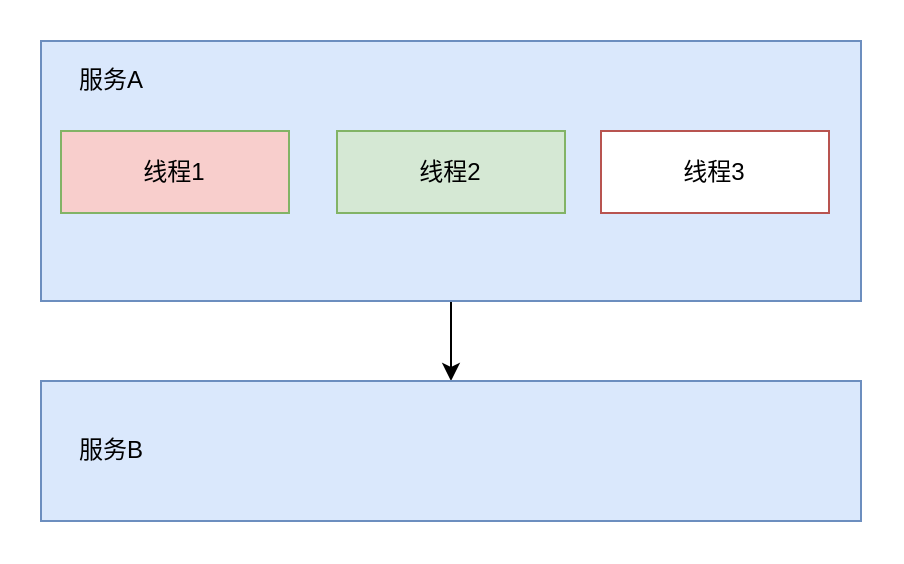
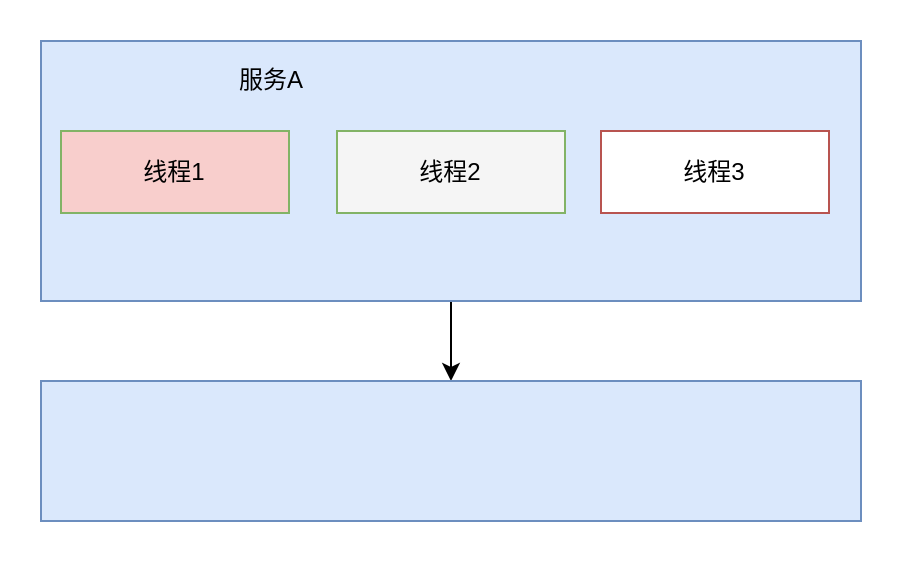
  <mxCell id="0" />
  <mxCell id="1" parent="0" />
  <mxCell id="2" style="edgeStyle=orthogonalEdgeStyle;rounded=0;orthogonalLoop=1;jettySize=auto;html=1;" edge="1" parent="1" source="3" target="8"><mxGeometry relative="1" as="geometry" /></mxCell>
  <mxCell id="3" value="" style="rounded=0;whiteSpace=wrap;html=1;fillColor=#dae8fc;strokeColor=#6c8ebf;" vertex="1" parent="1"><mxGeometry x="20" y="20" width="410" height="130" as="geometry" /></mxCell>
- <mxCell id="4" value="服务A" style="text;html=1;align=center;verticalAlign=middle;resizable=0;points=[];autosize=1;" vertex="1" parent="1"><mxGeometry x="30" y="30" width="50" height="20" as="geometry" /></mxCell>
+ <mxCell id="4" value="服务A" style="text;html=1;align=center;verticalAlign=middle;resizable=0;points=[];autosize=1;" vertex="1" parent="1"><mxGeometry x="110" y="30" width="50" height="20" as="geometry" /></mxCell>
  <mxCell id="5" value="线程1" style="rounded=0;whiteSpace=wrap;html=1;fillColor=#f8cecc;strokeColor=#82b366;" vertex="1" parent="1"><mxGeometry x="30" y="65" width="114" height="41" as="geometry" /></mxCell>
- <mxCell id="6" value="线程2" style="rounded=0;whiteSpace=wrap;html=1;fillColor=#d5e8d4;strokeColor=#82b366;" vertex="1" parent="1"><mxGeometry x="168" y="65" width="114" height="41" as="geometry" /></mxCell>
+ <mxCell id="6" value="线程2" style="rounded=0;whiteSpace=wrap;html=1;fillColor=#f5f5f5;strokeColor=#82b366;" vertex="1" parent="1"><mxGeometry x="168" y="65" width="114" height="41" as="geometry" /></mxCell>
  <mxCell id="7" value="线程3" style="rounded=0;whiteSpace=wrap;html=1;fillColor=#ffffff;strokeColor=#b85450;" vertex="1" parent="1"><mxGeometry x="300" y="65" width="114" height="41" as="geometry" /></mxCell>
  <mxCell id="8" value="" style="rounded=0;whiteSpace=wrap;html=1;fillColor=#dae8fc;strokeColor=#6c8ebf;" vertex="1" parent="1"><mxGeometry x="20" y="190" width="410" height="70" as="geometry" /></mxCell>
- <mxCell id="9" value="服务B" style="text;html=1;align=center;verticalAlign=middle;resizable=0;points=[];autosize=1;" vertex="1" parent="1"><mxGeometry x="30" y="215" width="50" height="20" as="geometry" /></mxCell>
